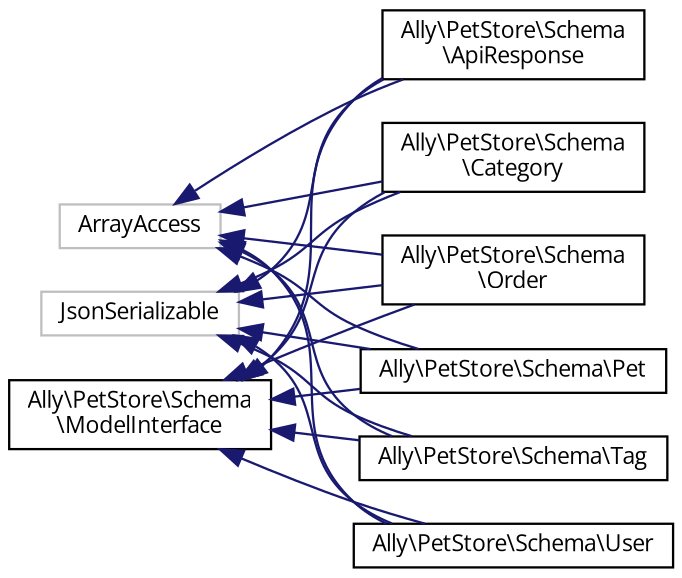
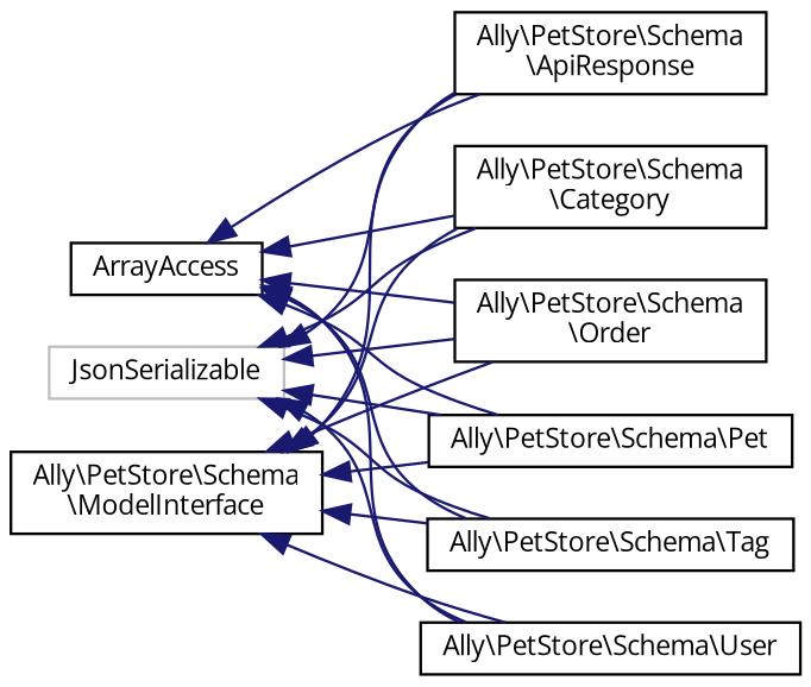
  digraph {
    rankdir=LR
    fontname="Open Sans"
    node [color=black fillcolor=white fontname="Open Sans" fontsize=10 shape=record style=filled]
    edge [color=midnightblue dir=back fontname="Open Sans" fontsize=10 labelfontname=Helvetica labelfontsize=10 style=solid]
-   n1 [color=grey75 height=0.2 label=ArrayAccess width=0.4]
+   n1 [height=0.2 label=ArrayAccess width=0.4]
    n2 [height=0.2 label="Ally\\PetStore\\Schema\l\\ApiResponse" width=0.4]
    n3 [height=0.2 label="Ally\\PetStore\\Schema\l\\Category" width=0.4]
    n4 [height=0.2 label="Ally\\PetStore\\Schema\l\\Order" width=0.4]
    n5 [height=0.2 label="Ally\\PetStore\\Schema\\Pet" width=0.4]
    n6 [height=0.2 label="Ally\\PetStore\\Schema\\Tag" width=0.4]
    n7 [height=0.2 label="Ally\\PetStore\\Schema\\User" width=0.4]
    n8 [color=grey75 height=0.2 label=JsonSerializable width=0.4]
    n9 [height=0.2 label="Ally\\PetStore\\Schema\l\\ModelInterface" width=0.4]
    n1 -> n2
    n1 -> n3
    n1 -> n4
    n1 -> n5
    n1 -> n6
    n1 -> n7
    n8 -> n2
    n8 -> n3
    n8 -> n4
    n8 -> n5
    n8 -> n6
    n8 -> n7
    n9 -> n2
    n9 -> n3
    n9 -> n4
    n9 -> n5
    n9 -> n6
    n9 -> n7
  }
